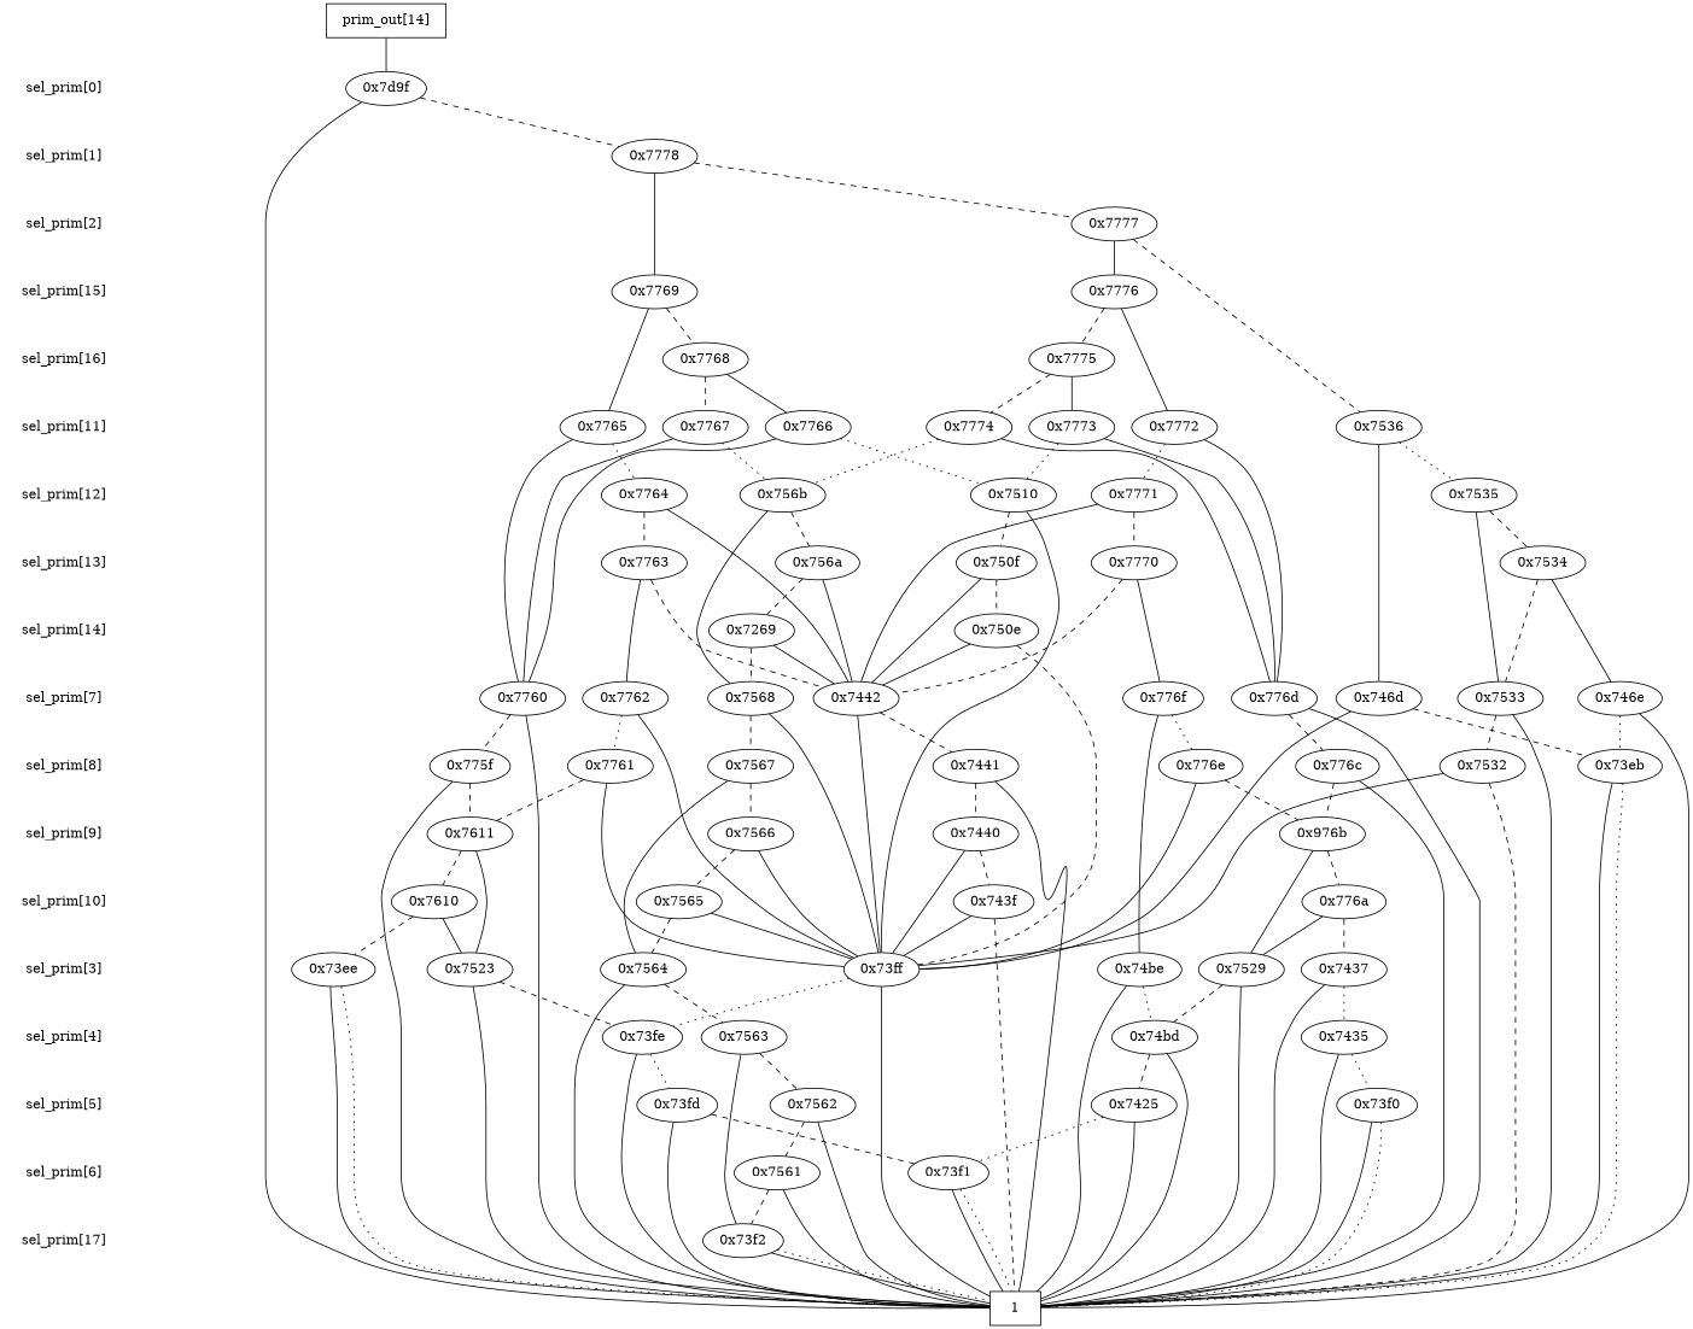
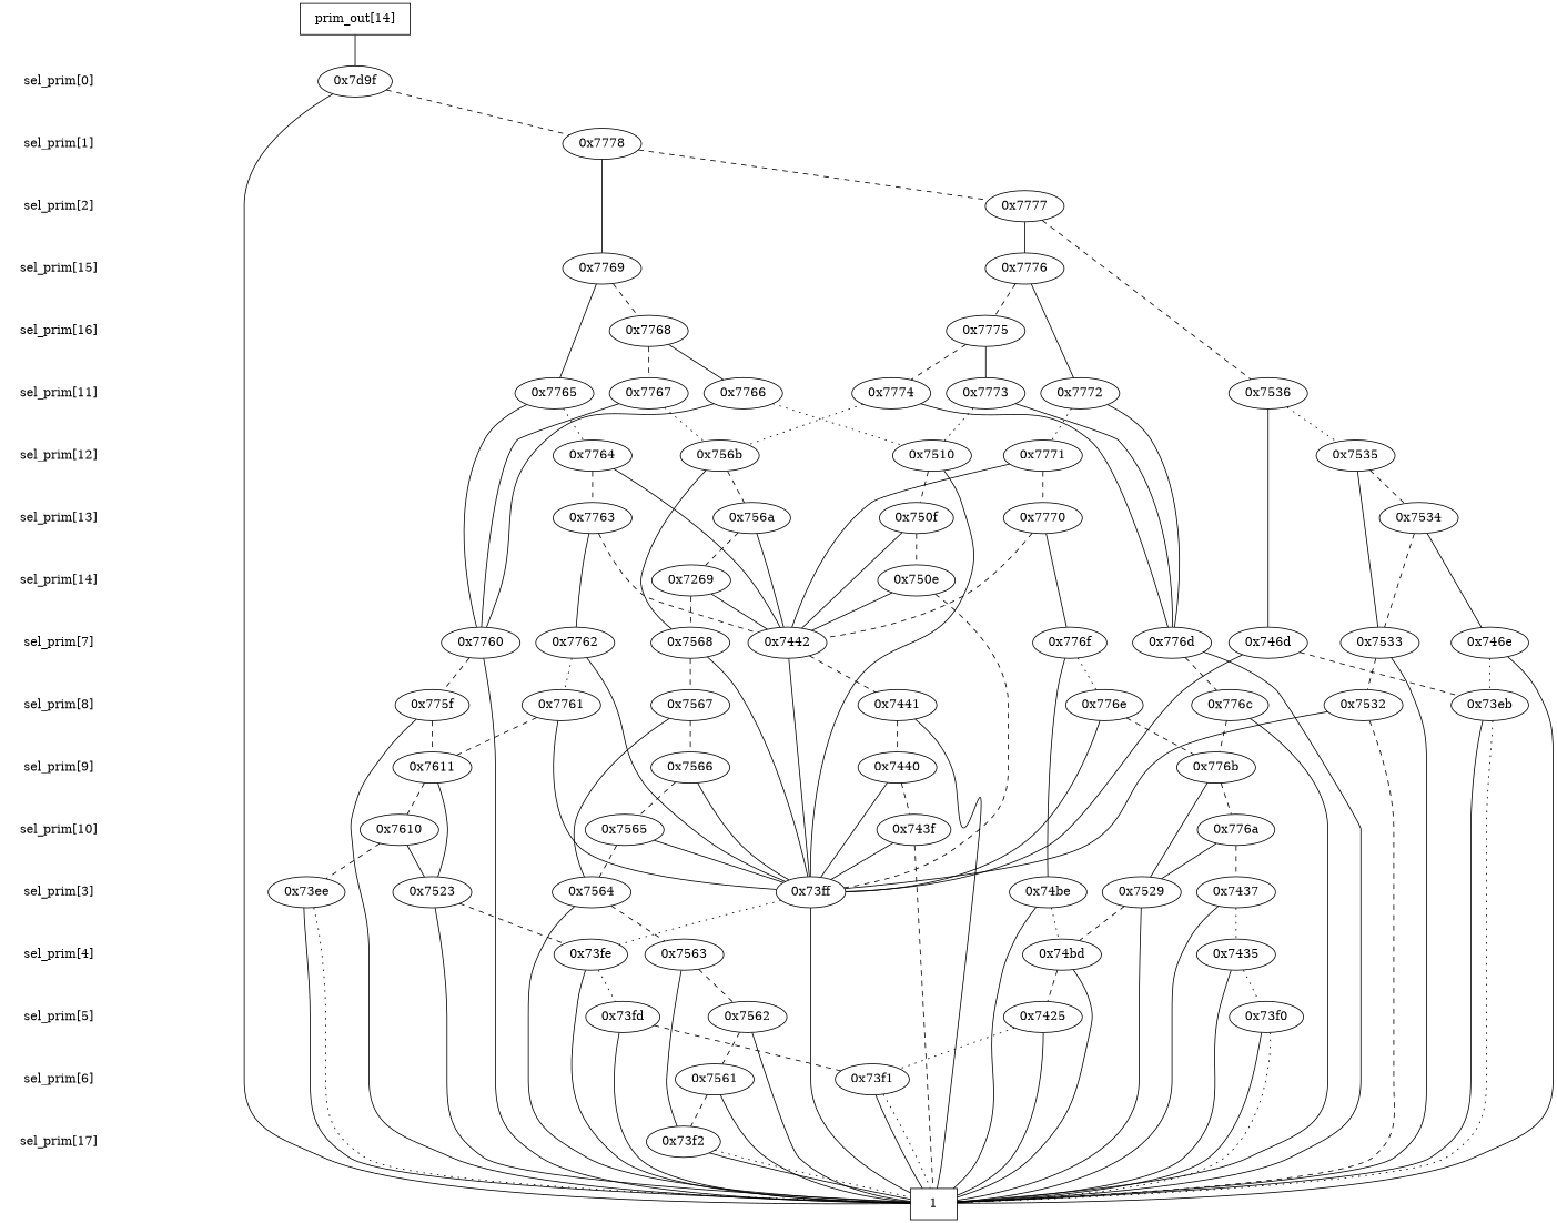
  digraph {
    edge [dir=none]
    "CONST NODES" [shape=plaintext style=invis]
    " sel_prim[0] " [shape=plaintext]
    " sel_prim[1] " [shape=plaintext]
    " sel_prim[2] " [shape=plaintext]
    " sel_prim[15] " [shape=plaintext]
    " sel_prim[16] " [shape=plaintext]
    " sel_prim[11] " [shape=plaintext]
    " sel_prim[12] " [shape=plaintext]
    " sel_prim[13] " [shape=plaintext]
    " sel_prim[14] " [shape=plaintext]
    " sel_prim[7] " [shape=plaintext]
    " sel_prim[8] " [shape=plaintext]
    " sel_prim[9] " [shape=plaintext]
    " sel_prim[10] " [shape=plaintext]
    " sel_prim[3] " [shape=plaintext]
    " sel_prim[4] " [shape=plaintext]
    " sel_prim[5] " [shape=plaintext]
    " sel_prim[6] " [shape=plaintext]
    " sel_prim[17] " [shape=plaintext]
    "0x750e"
    n21 [label="0x7269"]
    "  prim_out[14]  " [shape=box]
    "0x7d9f"
    "0x7778"
    "0x7777"
    "0x7776"
    "0x7769"
    "0x7775"
    "0x7768"
    "0x7774"
    "0x7773"
    "0x7772"
    "0x7767"
    "0x7765"
    "0x7536"
    "0x7766"
    "0x7535"
    "0x7771"
    "0x7510"
    "0x756b"
    "0x7764"
    "0x750f"
    "0x7534"
    "0x7763"
    "0x756a"
    "0x7770"
    "0x746e"
    "0x7760"
    "0x746d"
    "0x7568"
    "0x7762"
    "0x7533"
    "0x776d"
    "0x776f"
    "0x7442"
    "0x776c"
    "0x7567"
    "0x775f"
    "0x73eb"
    "0x776e"
    "0x7761"
    "0x7532"
    "0x7441"
    "0x7566"
-   "0x776b" [label="0x976b"]
+   "0x776b"
    "0x7611"
    "0x7440"
    "0x7565"
    "0x776a"
    "0x743f"
    "0x7610"
    "0x7564"
    "0x7437"
    "0x73ee"
    "0x73ff"
    "0x7523"
    "0x74be"
    "0x7529"
    "0x7435"
    "0x7563"
    "0x73fe"
    "0x74bd"
    "0x7425"
    "0x73fd"
    "0x73f0"
    "0x7562"
    "0x7561"
    "0x73f1"
    "0x73f2"
    n90 [label=1 shape=box]
    subgraph sub_1 {
      "CONST NODES"
      " sel_prim[0] "
      " sel_prim[1] "
      " sel_prim[2] "
      " sel_prim[15] "
      " sel_prim[16] "
      " sel_prim[11] "
      " sel_prim[12] "
      " sel_prim[13] "
      " sel_prim[14] "
      " sel_prim[7] "
      " sel_prim[8] "
      " sel_prim[9] "
      " sel_prim[10] "
      " sel_prim[3] "
      " sel_prim[4] "
      " sel_prim[5] "
      " sel_prim[6] "
      " sel_prim[17] "
    }
    subgraph sub_2 {
      rank=same
      " sel_prim[14] "
      "0x750e"
      n21
    }
    subgraph sub_3 {
      rank=same
      "  prim_out[14]  "
    }
    subgraph sub_4 {
      rank=same
      " sel_prim[0] "
      "0x7d9f"
    }
    subgraph sub_5 {
      rank=same
      " sel_prim[1] "
      "0x7778"
    }
    subgraph sub_6 {
      rank=same
      " sel_prim[2] "
      "0x7777"
    }
    subgraph sub_7 {
      rank=same
      " sel_prim[15] "
      "0x7776"
      "0x7769"
    }
    subgraph sub_8 {
      rank=same
      " sel_prim[16] "
      "0x7775"
      "0x7768"
    }
    subgraph sub_9 {
      rank=same
      " sel_prim[11] "
      "0x7774"
      "0x7773"
      "0x7772"
      "0x7767"
      "0x7765"
      "0x7536"
      "0x7766"
    }
    subgraph sub_10 {
      rank=same
      " sel_prim[12] "
      "0x7535"
      "0x7771"
      "0x7510"
      "0x756b"
      "0x7764"
    }
    subgraph sub_11 {
      rank=same
      " sel_prim[13] "
      "0x750f"
      "0x7534"
      "0x7763"
      "0x756a"
      "0x7770"
    }
    subgraph sub_12 {
      rank=same
      " sel_prim[7] "
      "0x746e"
      "0x7760"
      "0x746d"
      "0x7568"
      "0x7762"
      "0x7533"
      "0x776d"
      "0x776f"
      "0x7442"
    }
    subgraph sub_13 {
      rank=same
      " sel_prim[8] "
      "0x776c"
      "0x7567"
      "0x775f"
      "0x73eb"
      "0x776e"
      "0x7761"
      "0x7532"
      "0x7441"
    }
    subgraph sub_14 {
      rank=same
      " sel_prim[9] "
      "0x7566"
      "0x776b"
      "0x7611"
      "0x7440"
    }
    subgraph sub_15 {
      rank=same
      " sel_prim[10] "
      "0x7565"
      "0x776a"
      "0x743f"
      "0x7610"
    }
    subgraph sub_16 {
      rank=same
      " sel_prim[3] "
      "0x7564"
      "0x7437"
      "0x73ee"
      "0x73ff"
      "0x7523"
      "0x74be"
      "0x7529"
    }
    subgraph sub_17 {
      rank=same
      " sel_prim[4] "
      "0x7435"
      "0x7563"
      "0x73fe"
      "0x74bd"
    }
    subgraph sub_18 {
      rank=same
      " sel_prim[5] "
      "0x7425"
      "0x73fd"
      "0x73f0"
      "0x7562"
    }
    subgraph sub_19 {
      rank=same
      " sel_prim[6] "
      "0x7561"
      "0x73f1"
    }
    subgraph sub_20 {
      rank=same
      " sel_prim[17] "
      "0x73f2"
    }
    subgraph sub_21 {
      rank=same
      "CONST NODES"
      subgraph sub_22 {
        rank=same
        n90
      }
    }
    " sel_prim[0] " -> " sel_prim[1] " [style=invis]
    " sel_prim[1] " -> " sel_prim[2] " [style=invis]
    " sel_prim[2] " -> " sel_prim[15] " [style=invis]
    " sel_prim[15] " -> " sel_prim[16] " [style=invis]
    " sel_prim[16] " -> " sel_prim[11] " [style=invis]
    " sel_prim[11] " -> " sel_prim[12] " [style=invis]
    " sel_prim[12] " -> " sel_prim[13] " [style=invis]
    " sel_prim[13] " -> " sel_prim[14] " [style=invis]
    " sel_prim[14] " -> " sel_prim[7] " [style=invis]
    " sel_prim[7] " -> " sel_prim[8] " [style=invis]
    " sel_prim[8] " -> " sel_prim[9] " [style=invis]
    " sel_prim[9] " -> " sel_prim[10] " [style=invis]
    " sel_prim[10] " -> " sel_prim[3] " [style=invis]
    " sel_prim[3] " -> " sel_prim[4] " [style=invis]
    " sel_prim[4] " -> " sel_prim[5] " [style=invis]
    " sel_prim[5] " -> " sel_prim[6] " [style=invis]
    " sel_prim[6] " -> " sel_prim[17] " [style=invis]
    " sel_prim[17] " -> "CONST NODES" [style=invis]
    "0x750e" -> "0x7442"
    "0x750e" -> "0x73ff" [style=dashed]
    n21 -> "0x7568" [style=dashed]
    n21 -> "0x7442"
    "  prim_out[14]  " -> "0x7d9f" [style=solid]
    "0x7d9f" -> "0x7778" [style=dashed]
    "0x7d9f" -> n90
    "0x7778" -> "0x7777" [style=dashed]
    "0x7778" -> "0x7769"
    "0x7777" -> "0x7776"
    "0x7777" -> "0x7536" [style=dashed]
    "0x7776" -> "0x7775" [style=dashed]
    "0x7776" -> "0x7772"
    "0x7769" -> "0x7768" [style=dashed]
    "0x7769" -> "0x7765"
    "0x7775" -> "0x7774" [style=dashed]
    "0x7775" -> "0x7773"
    "0x7768" -> "0x7767" [style=dashed]
    "0x7768" -> "0x7766"
    "0x7774" -> "0x756b" [style=dotted]
    "0x7774" -> "0x776d"
    "0x7773" -> "0x7510" [style=dotted]
    "0x7773" -> "0x776d"
    "0x7772" -> "0x7771" [style=dotted]
    "0x7772" -> "0x776d"
    "0x7767" -> "0x756b" [style=dotted]
    "0x7767" -> "0x7760"
    "0x7765" -> "0x7764" [style=dotted]
    "0x7765" -> "0x7760"
    "0x7536" -> "0x7535" [style=dotted]
    "0x7536" -> "0x746d"
    "0x7766" -> "0x7510" [style=dotted]
    "0x7766" -> "0x7760"
    "0x7535" -> "0x7534" [style=dashed]
    "0x7535" -> "0x7533"
    "0x7771" -> "0x7770" [style=dashed]
    "0x7771" -> "0x7442"
    "0x7510" -> "0x750f" [style=dashed]
    "0x7510" -> "0x73ff"
    "0x756b" -> "0x756a" [style=dashed]
    "0x756b" -> "0x7568"
    "0x7764" -> "0x7763" [style=dashed]
    "0x7764" -> "0x7442"
    "0x750f" -> "0x750e" [style=dashed]
    "0x750f" -> "0x7442"
    "0x7534" -> "0x746e"
    "0x7534" -> "0x7533" [style=dashed]
    "0x7763" -> "0x7762"
    "0x7763" -> "0x7442" [style=dashed]
    "0x756a" -> n21 [style=dashed]
    "0x756a" -> "0x7442"
    "0x7770" -> "0x776f"
    "0x7770" -> "0x7442" [style=dashed]
    "0x746e" -> "0x73eb" [style=dotted]
    "0x746e" -> n90
    "0x7760" -> "0x775f" [style=dashed]
    "0x7760" -> n90
    "0x746d" -> "0x73eb" [style=dashed]
    "0x746d" -> "0x73ff"
    "0x7568" -> "0x7567" [style=dashed]
    "0x7568" -> "0x73ff"
    "0x7762" -> "0x7761" [style=dotted]
    "0x7762" -> "0x73ff"
    "0x7533" -> "0x7532" [style=dashed]
    "0x7533" -> n90
    "0x776d" -> "0x776c" [style=dashed]
    "0x776d" -> n90
    "0x776f" -> "0x776e" [style=dotted]
    "0x776f" -> "0x74be"
    "0x7442" -> "0x7441" [style=dashed]
    "0x7442" -> "0x73ff"
    "0x776c" -> "0x776b" [style=dashed]
    "0x776c" -> n90
    "0x7567" -> "0x7566" [style=dashed]
    "0x7567" -> "0x7564"
    "0x775f" -> "0x7611" [style=dashed]
    "0x775f" -> n90
    "0x73eb" -> n90
    "0x73eb" -> n90 [style=dotted]
    "0x776e" -> "0x776b" [style=dashed]
    "0x776e" -> "0x73ff"
    "0x7761" -> "0x7611" [style=dashed]
    "0x7761" -> "0x73ff"
    "0x7532" -> "0x73ff"
    "0x7532" -> n90 [style=dashed]
    "0x7441" -> "0x7440" [style=dashed]
    "0x7441" -> n90
    "0x7566" -> "0x7565" [style=dashed]
    "0x7566" -> "0x73ff"
    "0x776b" -> "0x776a" [style=dashed]
    "0x776b" -> "0x7529"
    "0x7611" -> "0x7610" [style=dashed]
    "0x7611" -> "0x7523"
    "0x7440" -> "0x743f" [style=dashed]
    "0x7440" -> "0x73ff"
    "0x7565" -> "0x7564" [style=dashed]
    "0x7565" -> "0x73ff"
    "0x776a" -> "0x7437" [style=dashed]
    "0x776a" -> "0x7529"
    "0x743f" -> "0x73ff"
    "0x743f" -> n90 [style=dashed]
    "0x7610" -> "0x73ee" [style=dashed]
    "0x7610" -> "0x7523"
    "0x7564" -> "0x7563" [style=dashed]
    "0x7564" -> n90
    "0x7437" -> "0x7435" [style=dotted]
    "0x7437" -> n90
    "0x73ee" -> n90
    "0x73ee" -> n90 [style=dotted]
    "0x73ff" -> "0x73fe" [style=dotted]
    "0x73ff" -> n90
    "0x7523" -> "0x73fe" [style=dashed]
    "0x7523" -> n90
    "0x74be" -> "0x74bd" [style=dotted]
    "0x74be" -> n90
    "0x7529" -> "0x74bd" [style=dashed]
    "0x7529" -> n90
    "0x7435" -> "0x73f0" [style=dotted]
    "0x7435" -> n90
    "0x7563" -> "0x7562" [style=dashed]
    "0x7563" -> "0x73f2"
    "0x73fe" -> "0x73fd" [style=dotted]
    "0x73fe" -> n90
    "0x74bd" -> "0x7425" [style=dashed]
    "0x74bd" -> n90
    "0x7425" -> "0x73f1" [style=dotted]
    "0x7425" -> n90
    "0x73fd" -> "0x73f1" [style=dashed]
    "0x73fd" -> n90
    "0x73f0" -> n90
    "0x73f0" -> n90 [style=dotted]
    "0x7562" -> "0x7561" [style=dashed]
    "0x7562" -> n90
    "0x7561" -> "0x73f2" [style=dashed]
    "0x7561" -> n90
    "0x73f1" -> n90
    "0x73f1" -> n90 [style=dotted]
    "0x73f2" -> n90
    "0x73f2" -> n90 [style=dotted]
  }
